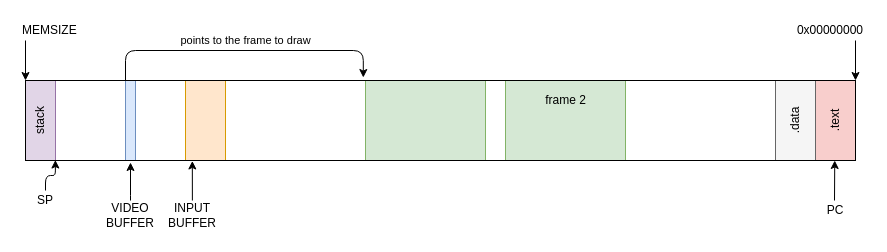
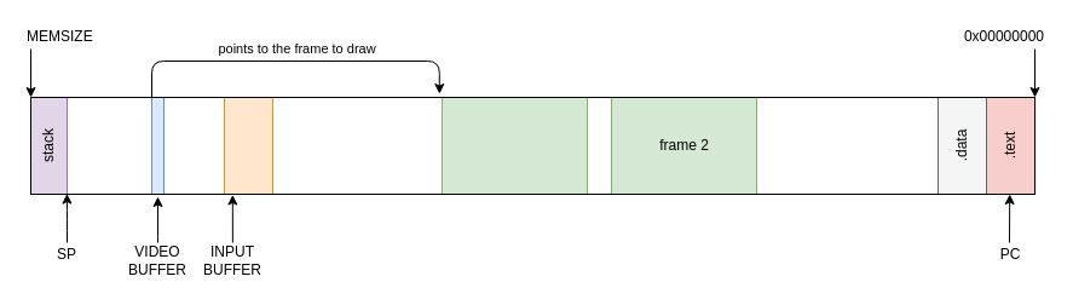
  <mxCell id="0" />
  <mxCell id="1" parent="0" />
  <mxCell id="2" value="" style="rounded=0;whiteSpace=wrap;html=1;fillColor=#dae8fc;strokeColor=#6c8ebf;" vertex="1" parent="1"><mxGeometry x="125" y="80" width="10" height="80" as="geometry" /></mxCell>
  <mxCell id="3" value="" style="rounded=0;whiteSpace=wrap;html=1;fillColor=#d5e8d4;strokeColor=#82b366;" vertex="1" parent="1"><mxGeometry x="505" y="80" width="120" height="80" as="geometry" /></mxCell>
  <mxCell id="4" value="" style="rounded=0;whiteSpace=wrap;html=1;fillColor=#d5e8d4;strokeColor=#82b366;" vertex="1" parent="1"><mxGeometry x="365" y="80" width="120" height="80" as="geometry" /></mxCell>
  <mxCell id="5" value="" style="rounded=0;whiteSpace=wrap;html=1;fillColor=#ffe6cc;strokeColor=#d79b00;" vertex="1" parent="1"><mxGeometry x="185" y="80" width="40" height="80" as="geometry" /></mxCell>
  <mxCell id="6" value="" style="rounded=0;whiteSpace=wrap;html=1;fillColor=#f8cecc;strokeColor=#b85450;" vertex="1" parent="1"><mxGeometry x="815" y="80" width="40" height="80" as="geometry" /></mxCell>
  <mxCell id="7" value="" style="rounded=0;whiteSpace=wrap;html=1;fillColor=#e1d5e7;strokeColor=#9673a6;" vertex="1" parent="1"><mxGeometry x="25" y="80" width="30" height="80" as="geometry" /></mxCell>
  <mxCell id="8" value="points to the frame to draw" style="endArrow=classic;html=1;entryX=0.407;entryY=-0.037;entryDx=0;entryDy=0;entryPerimeter=0;edgeStyle=orthogonalEdgeStyle;" edge="1" parent="1" target="24"><mxGeometry x="0.017" y="10" width="50" height="50" relative="1" as="geometry"><mxPoint x="125" y="80" as="sourcePoint" /><mxPoint x="175" y="30" as="targetPoint" /><Array as="points"><mxPoint x="125" y="50" /><mxPoint x="363" y="50" /></Array><mxPoint as="offset" /></mxGeometry></mxCell>
  <mxCell id="9" value="" style="endArrow=classic;html=1;exitX=0.5;exitY=0;exitDx=0;exitDy=0;edgeStyle=orthogonalEdgeStyle;entryX=0.036;entryY=0.994;entryDx=0;entryDy=0;entryPerimeter=0;" edge="1" parent="1" source="11" target="24"><mxGeometry width="50" height="50" relative="1" as="geometry"><mxPoint x="52" y="200" as="sourcePoint" /><mxPoint x="52" y="162" as="targetPoint" /></mxGeometry></mxCell>
  <mxCell id="10" value="" style="endArrow=classic;html=1;entryX=0.975;entryY=1;entryDx=0;entryDy=0;entryPerimeter=0;" edge="1" parent="1" target="24"><mxGeometry width="50" height="50" relative="1" as="geometry"><mxPoint x="834" y="200" as="sourcePoint" /><mxPoint x="855" y="160" as="targetPoint" /></mxGeometry></mxCell>
- <mxCell id="11" value="SP" style="text;html=1;strokeColor=none;fillColor=none;align=center;verticalAlign=middle;whiteSpace=wrap;rounded=0;" vertex="1" parent="1"><mxGeometry x="25" y="190" width="40" height="20" as="geometry" /></mxCell>
+ <mxCell id="11" value="SP" style="text;html=1;strokeColor=none;fillColor=none;align=center;verticalAlign=middle;whiteSpace=wrap;rounded=0;" vertex="1" parent="1"><mxGeometry x="35" y="200" width="40" height="20" as="geometry" /></mxCell>
  <mxCell id="12" value="PC" style="text;html=1;strokeColor=none;fillColor=none;align=center;verticalAlign=middle;whiteSpace=wrap;rounded=0;" vertex="1" parent="1"><mxGeometry x="815" y="200" width="40" height="20" as="geometry" /></mxCell>
- <mxCell id="13" value="frame 2" style="text;html=1;strokeColor=none;fillColor=none;align=center;verticalAlign=middle;whiteSpace=wrap;rounded=0;" vertex="1" parent="1"><mxGeometry x="532.5" y="90" width="65" height="20" as="geometry" /></mxCell>
+ <mxCell id="13" value="frame 2" style="text;html=1;strokeColor=none;fillColor=none;align=center;verticalAlign=middle;whiteSpace=wrap;rounded=0;" vertex="1" parent="1"><mxGeometry x="532.5" y="110" width="65" height="20" as="geometry" /></mxCell>
  <mxCell id="14" style="edgeStyle=orthogonalEdgeStyle;rounded=0;orthogonalLoop=1;jettySize=auto;html=1;exitX=0.5;exitY=0;exitDx=0;exitDy=0;" edge="1" parent="1" source="15"><mxGeometry relative="1" as="geometry"><mxPoint x="130" y="162" as="targetPoint" /><Array as="points"><mxPoint x="130" y="195" /><mxPoint x="130" y="195" /></Array></mxGeometry></mxCell>
  <mxCell id="15" value="VIDEO&lt;br&gt;BUFFER" style="text;html=1;strokeColor=none;fillColor=none;align=center;verticalAlign=middle;whiteSpace=wrap;rounded=0;" vertex="1" parent="1"><mxGeometry x="96.88" y="200" width="66.25" height="30" as="geometry" /></mxCell>
  <mxCell id="16" style="edgeStyle=orthogonalEdgeStyle;rounded=0;orthogonalLoop=1;jettySize=auto;html=1;exitX=0.5;exitY=0;exitDx=0;exitDy=0;entryX=0.201;entryY=1.006;entryDx=0;entryDy=0;entryPerimeter=0;" edge="1" parent="1" source="17" target="24"><mxGeometry relative="1" as="geometry"><Array as="points"><mxPoint x="192" y="200" /><mxPoint x="192" y="161" /></Array></mxGeometry></mxCell>
  <mxCell id="17" value="INPUT&lt;br&gt;BUFFER" style="text;html=1;strokeColor=none;fillColor=none;align=center;verticalAlign=middle;whiteSpace=wrap;rounded=0;" vertex="1" parent="1"><mxGeometry x="158.75" y="200" width="66.25" height="30" as="geometry" /></mxCell>
  <mxCell id="18" value="" style="rounded=0;whiteSpace=wrap;html=1;fillColor=#f5f5f5;strokeColor=#666666;fontColor=#333333;" vertex="1" parent="1"><mxGeometry x="775" y="80" width="40" height="80" as="geometry" /></mxCell>
  <mxCell id="19" value="stack" style="text;html=1;strokeColor=none;fillColor=none;align=center;verticalAlign=middle;whiteSpace=wrap;rounded=0;rotation=-90;" vertex="1" parent="1"><mxGeometry x="20" y="110" width="40" height="20" as="geometry" /></mxCell>
  <mxCell id="20" value="" style="endArrow=classic;html=1;entryX=1;entryY=0;entryDx=0;entryDy=0;" edge="1" parent="1" target="6"><mxGeometry width="50" height="50" relative="1" as="geometry"><mxPoint x="855" y="40" as="sourcePoint" /><mxPoint x="855" y="30" as="targetPoint" /></mxGeometry></mxCell>
  <mxCell id="21" value="0x00000000" style="text;html=1;strokeColor=none;fillColor=none;align=right;verticalAlign=middle;whiteSpace=wrap;rounded=0;" vertex="1" parent="1"><mxGeometry x="785" y="20" width="80" height="20" as="geometry" /></mxCell>
  <mxCell id="22" value="MEMSIZE" style="text;html=1;strokeColor=none;fillColor=none;align=left;verticalAlign=middle;whiteSpace=wrap;rounded=0;" vertex="1" parent="1"><mxGeometry x="20" y="20" width="80" height="20" as="geometry" /></mxCell>
  <mxCell id="23" value="" style="endArrow=classic;html=1;entryX=0;entryY=0;entryDx=0;entryDy=0;" edge="1" parent="1" target="7"><mxGeometry width="50" height="50" relative="1" as="geometry"><mxPoint x="25" y="40" as="sourcePoint" /><mxPoint x="65" y="0" as="targetPoint" /></mxGeometry></mxCell>
  <mxCell id="24" value="" style="rounded=0;whiteSpace=wrap;html=1;fillColor=none;" vertex="1" parent="1"><mxGeometry x="25" y="80" width="830" height="80" as="geometry" /></mxCell>
  <mxCell id="25" value=".text" style="text;html=1;strokeColor=none;fillColor=none;align=center;verticalAlign=middle;whiteSpace=wrap;rounded=0;rotation=-90;" vertex="1" parent="1"><mxGeometry x="815" y="110" width="40" height="20" as="geometry" /></mxCell>
  <mxCell id="26" value=".data" style="text;html=1;strokeColor=none;fillColor=none;align=center;verticalAlign=middle;whiteSpace=wrap;rounded=0;rotation=-90;" vertex="1" parent="1"><mxGeometry x="775" y="110" width="40" height="20" as="geometry" /></mxCell>
